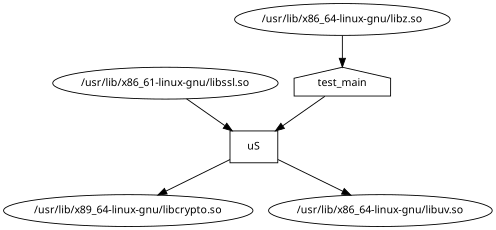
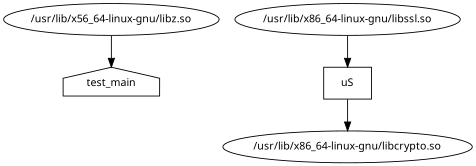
  digraph {
    fontname="Noto Sans"
    node [fontname="Noto Sans" fontsize=12 shape=ellipse]
    edge [fontname="Noto Sans"]
    n1 [label=test_main shape=house]
    n2 [label=uS shape=polygon]
-   n3 [label="/usr/lib/x86_64-linux-gnu/libz.so"]
-   n4 [label="/usr/lib/x89_64-linux-gnu/libcrypto.so"]
-   n5 [label="/usr/lib/x86_64-linux-gnu/libuv.so"]
-   n6 [label="/usr/lib/x86_61-linux-gnu/libssl.so"]
-   n1 -> n2
+   n3 [label="/usr/lib/x56_64-linux-gnu/libz.so"]
+   n4 [label="/usr/lib/x86_64-linux-gnu/libcrypto.so"]
+   n6 [label="/usr/lib/x86_64-linux-gnu/libssl.so"]
    n2 -> n4
-   n2 -> n5
    n3 -> n1
    n6 -> n2
  }
